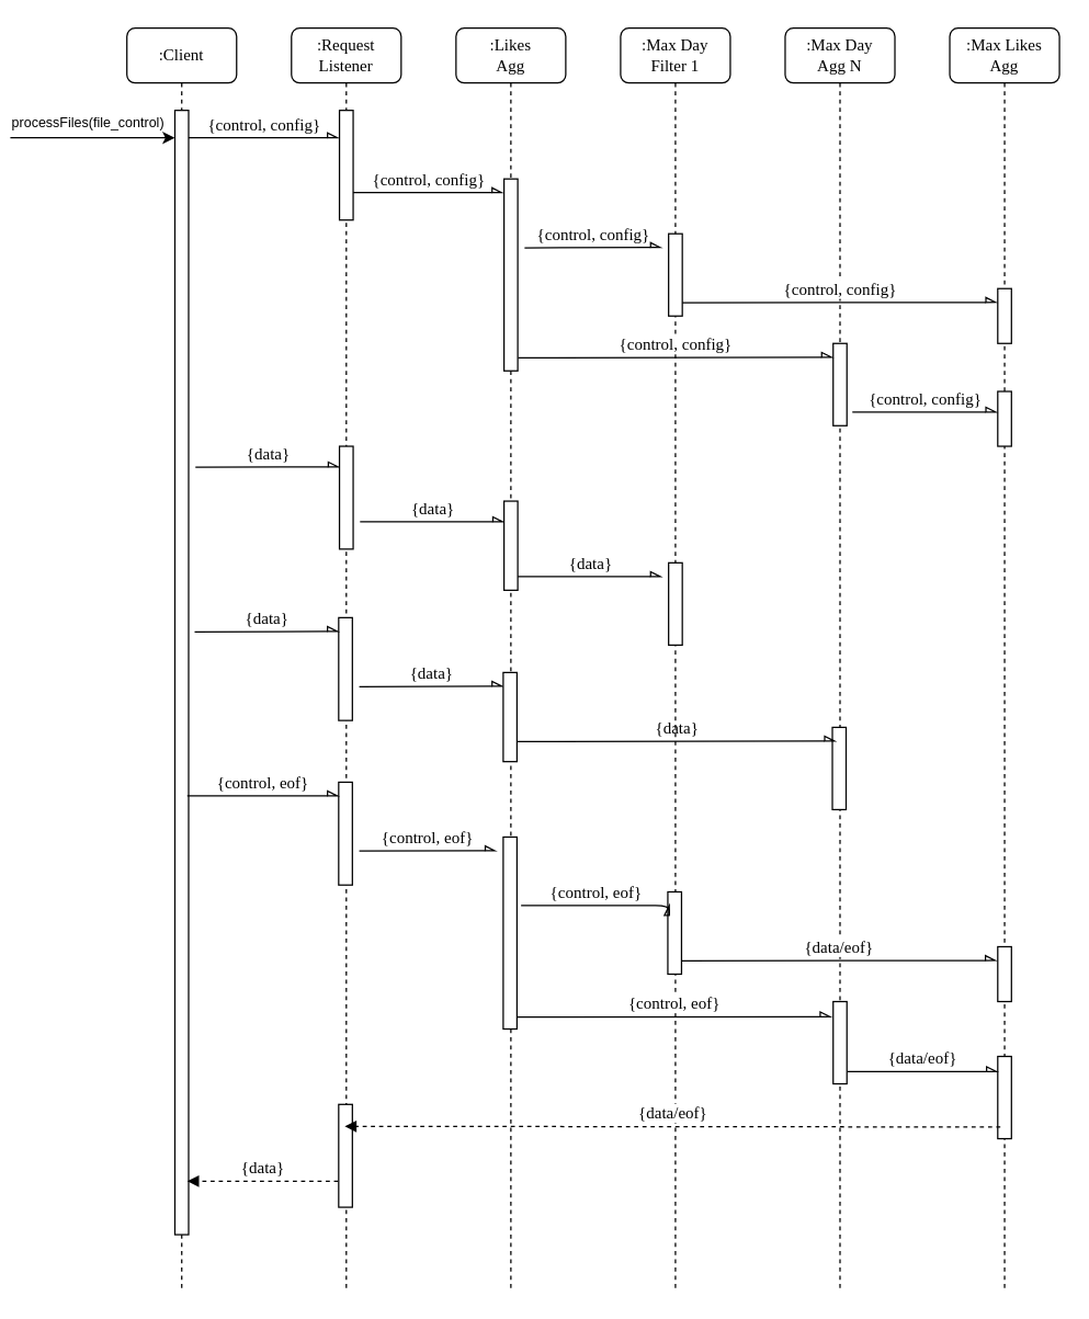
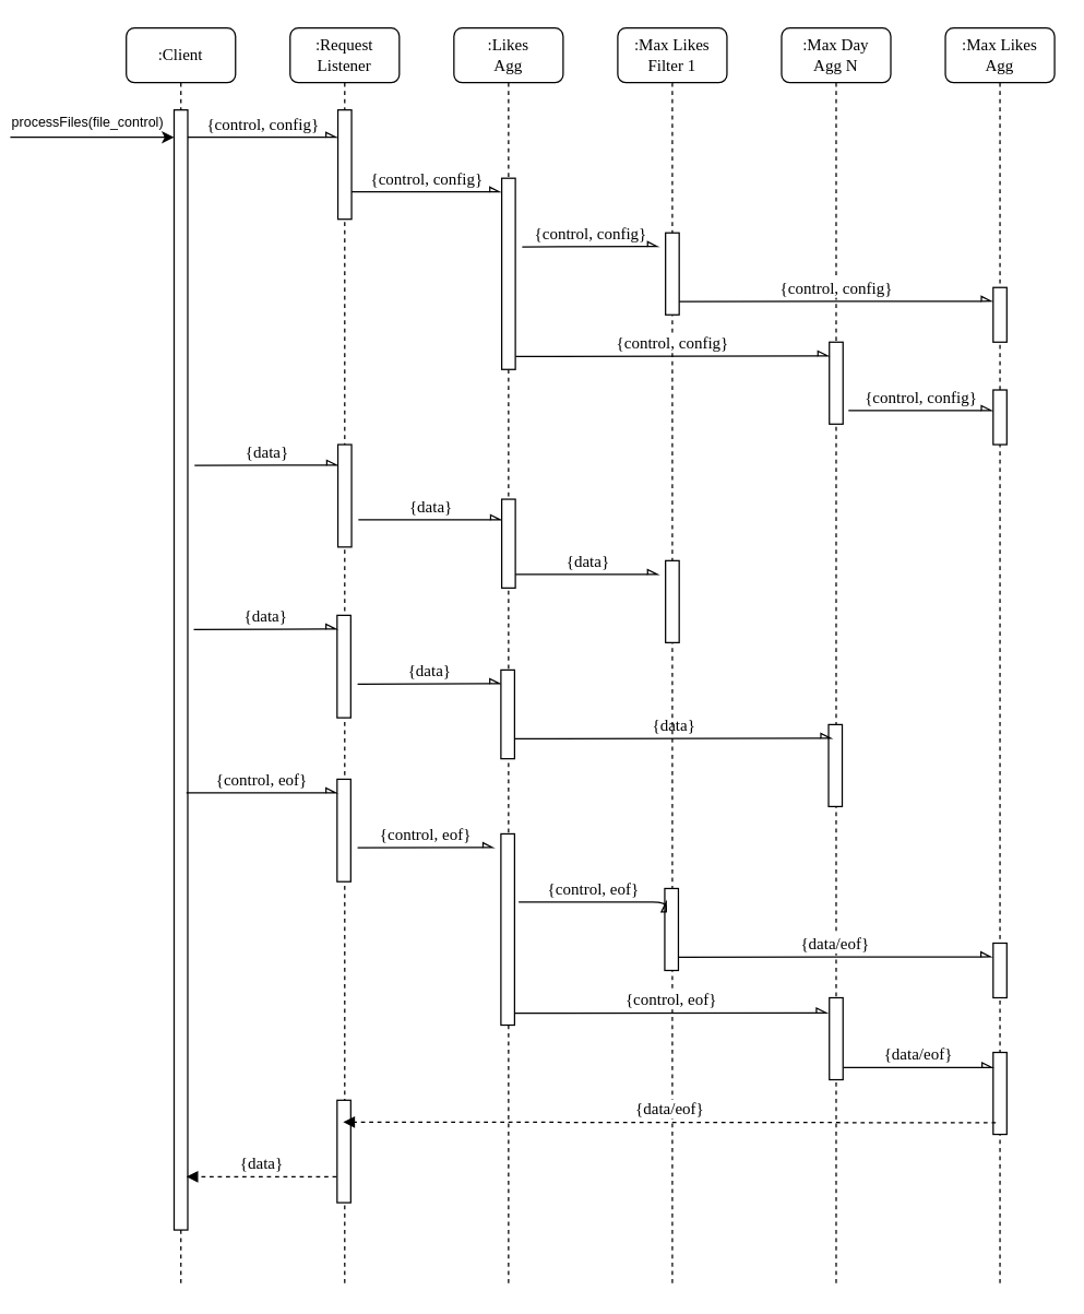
  <mxCell id="0" />
  <mxCell id="1" parent="0" />
  <mxCell id="2" value="&lt;div&gt;:Max Likes&lt;/div&gt;&lt;div&gt;Agg&lt;br&gt;&lt;/div&gt;" style="shape=umlLifeline;perimeter=lifelinePerimeter;whiteSpace=wrap;html=1;container=1;collapsible=0;recursiveResize=0;outlineConnect=0;rounded=1;shadow=0;comic=0;labelBackgroundColor=none;strokeWidth=1;fontFamily=Verdana;fontSize=12;align=center;" parent="1" vertex="1"><mxGeometry x="678" y="20" width="80" height="920" as="geometry" /></mxCell>
  <mxCell id="3" value="" style="html=1;points=[];perimeter=orthogonalPerimeter;rounded=0;shadow=0;comic=0;labelBackgroundColor=none;strokeWidth=1;fontFamily=Verdana;fontSize=12;align=center;" parent="2" vertex="1"><mxGeometry x="35" y="190" width="10" height="40" as="geometry" /></mxCell>
  <mxCell id="4" value="" style="html=1;points=[];perimeter=orthogonalPerimeter;rounded=0;shadow=0;comic=0;labelBackgroundColor=none;strokeWidth=1;fontFamily=Verdana;fontSize=12;align=center;" vertex="1" parent="2"><mxGeometry x="35" y="265" width="10" height="40" as="geometry" /></mxCell>
  <mxCell id="5" value="" style="html=1;points=[];perimeter=orthogonalPerimeter;rounded=0;shadow=0;comic=0;labelBackgroundColor=none;strokeWidth=1;fontFamily=Verdana;fontSize=12;align=center;" vertex="1" parent="2"><mxGeometry x="35" y="670" width="10" height="40" as="geometry" /></mxCell>
  <mxCell id="6" value="" style="html=1;points=[];perimeter=orthogonalPerimeter;rounded=0;shadow=0;comic=0;labelBackgroundColor=none;strokeWidth=1;fontFamily=Verdana;fontSize=12;align=center;" vertex="1" parent="2"><mxGeometry x="35" y="750" width="10" height="60" as="geometry" /></mxCell>
  <mxCell id="7" value="&lt;div&gt;:Likes&lt;/div&gt;&lt;div&gt;Agg&lt;br&gt;&lt;/div&gt;" style="shape=umlLifeline;perimeter=lifelinePerimeter;whiteSpace=wrap;html=1;container=1;collapsible=0;recursiveResize=0;outlineConnect=0;rounded=1;shadow=0;comic=0;labelBackgroundColor=none;strokeWidth=1;fontFamily=Verdana;fontSize=12;align=center;" parent="1" vertex="1"><mxGeometry x="318" y="20" width="80" height="920" as="geometry" /></mxCell>
  <mxCell id="8" value="" style="html=1;points=[];perimeter=orthogonalPerimeter;rounded=0;shadow=0;comic=0;labelBackgroundColor=none;strokeWidth=1;fontFamily=Verdana;fontSize=12;align=center;" parent="7" vertex="1"><mxGeometry x="35" y="110" width="10" height="140" as="geometry" /></mxCell>
  <mxCell id="9" value="{control, config}" style="html=1;verticalAlign=bottom;endArrow=async;labelBackgroundColor=none;fontFamily=Verdana;fontSize=12;edgeStyle=elbowEdgeStyle;elbow=vertical;entryX=-0.059;entryY=0.055;entryDx=0;entryDy=0;entryPerimeter=0;endFill=0;" parent="7" edge="1"><mxGeometry relative="1" as="geometry"><mxPoint x="-75" y="120" as="sourcePoint" /><mxPoint x="34.41" y="120.15" as="targetPoint" /><Array as="points"><mxPoint x="-40" y="120" /></Array></mxGeometry></mxCell>
  <mxCell id="10" value="&lt;div&gt;{data}&lt;/div&gt;" style="html=1;verticalAlign=bottom;endArrow=async;entryX=0;entryY=0;labelBackgroundColor=none;fontFamily=Verdana;fontSize=12;edgeStyle=elbowEdgeStyle;elbow=vertical;endFill=0;" parent="7" edge="1"><mxGeometry relative="1" as="geometry"><mxPoint x="-70" y="360.09" as="sourcePoint" /><mxPoint x="35" y="360.09" as="targetPoint" /></mxGeometry></mxCell>
  <mxCell id="11" value="" style="html=1;points=[];perimeter=orthogonalPerimeter;rounded=0;shadow=0;comic=0;labelBackgroundColor=none;strokeWidth=1;fontFamily=Verdana;fontSize=12;align=center;" vertex="1" parent="7"><mxGeometry x="35" y="345" width="10" height="65" as="geometry" /></mxCell>
- <mxCell id="12" value="&lt;div&gt;:Max Day&lt;/div&gt;&lt;div&gt;Filter 1&lt;br&gt;&lt;/div&gt;" style="shape=umlLifeline;perimeter=lifelinePerimeter;whiteSpace=wrap;html=1;container=1;collapsible=0;recursiveResize=0;outlineConnect=0;rounded=1;shadow=0;comic=0;labelBackgroundColor=none;strokeWidth=1;fontFamily=Verdana;fontSize=12;align=center;fontStyle=0" parent="1" vertex="1"><mxGeometry x="438" y="20" width="80" height="920" as="geometry" /></mxCell>
+ <mxCell id="12" value="&lt;div&gt;:Max Likes&lt;/div&gt;&lt;div&gt;Filter 1&lt;br&gt;&lt;/div&gt;" style="shape=umlLifeline;perimeter=lifelinePerimeter;whiteSpace=wrap;html=1;container=1;collapsible=0;recursiveResize=0;outlineConnect=0;rounded=1;shadow=0;comic=0;labelBackgroundColor=none;strokeWidth=1;fontFamily=Verdana;fontSize=12;align=center;fontStyle=0" parent="1" vertex="1"><mxGeometry x="438" y="20" width="80" height="920" as="geometry" /></mxCell>
  <mxCell id="13" value="" style="html=1;points=[];perimeter=orthogonalPerimeter;rounded=0;shadow=0;comic=0;labelBackgroundColor=none;strokeWidth=1;fontFamily=Verdana;fontSize=12;align=center;" parent="12" vertex="1"><mxGeometry x="35" y="150" width="10" height="60" as="geometry" /></mxCell>
  <mxCell id="14" value="&lt;div&gt;{data}&lt;/div&gt;" style="html=1;verticalAlign=bottom;endArrow=async;labelBackgroundColor=none;fontFamily=Verdana;fontSize=12;edgeStyle=elbowEdgeStyle;elbow=vertical;endFill=0;" parent="12" edge="1"><mxGeometry relative="1" as="geometry"><mxPoint x="-75" y="400.09" as="sourcePoint" /><mxPoint x="30" y="400" as="targetPoint" /></mxGeometry></mxCell>
  <mxCell id="15" value="" style="html=1;points=[];perimeter=orthogonalPerimeter;rounded=0;shadow=0;comic=0;labelBackgroundColor=none;strokeWidth=1;fontFamily=Verdana;fontSize=12;align=center;" vertex="1" parent="12"><mxGeometry x="35" y="390" width="10" height="60" as="geometry" /></mxCell>
  <mxCell id="16" value="&lt;div&gt;:Max Day&lt;/div&gt;&lt;div&gt;Agg N&lt;/div&gt;" style="shape=umlLifeline;perimeter=lifelinePerimeter;whiteSpace=wrap;html=1;container=1;collapsible=0;recursiveResize=0;outlineConnect=0;rounded=1;shadow=0;comic=0;labelBackgroundColor=none;strokeWidth=1;fontFamily=Verdana;fontSize=12;align=center;fontStyle=0" parent="1" vertex="1"><mxGeometry x="558" y="20" width="80" height="920" as="geometry" /></mxCell>
  <mxCell id="17" value="" style="html=1;points=[];perimeter=orthogonalPerimeter;rounded=0;shadow=0;comic=0;labelBackgroundColor=none;strokeWidth=1;fontFamily=Verdana;fontSize=12;align=center;flipH=0;" parent="16" vertex="1"><mxGeometry x="35" y="230" width="10" height="60" as="geometry" /></mxCell>
  <mxCell id="18" value="{control, config}" style="html=1;verticalAlign=bottom;endArrow=async;labelBackgroundColor=default;fontFamily=Verdana;fontSize=12;edgeStyle=elbowEdgeStyle;elbow=vertical;endFill=0;" parent="16" edge="1"><mxGeometry relative="1" as="geometry"><mxPoint x="-75" y="200.38" as="sourcePoint" /><mxPoint x="154.5" y="199.997" as="targetPoint" /></mxGeometry></mxCell>
  <mxCell id="19" value="{control, config}" style="html=1;verticalAlign=bottom;endArrow=async;labelBackgroundColor=none;fontFamily=Verdana;fontSize=12;edgeStyle=elbowEdgeStyle;elbow=vertical;endFill=0;" parent="16" edge="1"><mxGeometry relative="1" as="geometry"><mxPoint x="49" y="280" as="sourcePoint" /><mxPoint x="154.5" y="280.276" as="targetPoint" /></mxGeometry></mxCell>
  <mxCell id="20" value="" style="html=1;points=[];perimeter=orthogonalPerimeter;rounded=0;shadow=0;comic=0;labelBackgroundColor=none;strokeWidth=1;fontFamily=Verdana;fontSize=12;align=center;flipH=0;" vertex="1" parent="16"><mxGeometry x="35.0" y="710" width="10" height="60" as="geometry" /></mxCell>
  <mxCell id="21" value=":Client" style="shape=umlLifeline;perimeter=lifelinePerimeter;whiteSpace=wrap;html=1;container=1;collapsible=0;recursiveResize=0;outlineConnect=0;rounded=1;shadow=0;comic=0;labelBackgroundColor=none;strokeWidth=1;fontFamily=Verdana;fontSize=12;align=center;" parent="1" vertex="1"><mxGeometry y="20" width="80" height="920" as="geometry" x="78" /></mxCell>
  <mxCell id="22" value="" style="html=1;points=[];perimeter=orthogonalPerimeter;rounded=0;shadow=0;comic=0;labelBackgroundColor=none;strokeWidth=1;fontFamily=Verdana;fontSize=12;align=center;" parent="21" vertex="1"><mxGeometry x="35" y="60" width="10" height="820" as="geometry" /></mxCell>
  <mxCell id="23" value="" style="endArrow=classic;html=1;rounded=0;" edge="1" parent="21"><mxGeometry width="50" height="50" relative="1" as="geometry"><mxPoint x="-85" y="80" as="sourcePoint" /><mxPoint x="35" y="80" as="targetPoint" /></mxGeometry></mxCell>
  <mxCell id="24" value="&lt;div&gt;:Request&lt;/div&gt;&lt;div&gt;Listener&lt;br&gt;&lt;/div&gt;" style="shape=umlLifeline;perimeter=lifelinePerimeter;whiteSpace=wrap;html=1;container=1;collapsible=0;recursiveResize=0;outlineConnect=0;rounded=1;shadow=0;comic=0;labelBackgroundColor=none;strokeWidth=1;fontFamily=Verdana;fontSize=12;align=center;" parent="1" vertex="1"><mxGeometry x="198" y="20" width="80" height="920" as="geometry" /></mxCell>
  <mxCell id="25" value="" style="html=1;points=[];perimeter=orthogonalPerimeter;rounded=0;shadow=0;comic=0;labelBackgroundColor=none;strokeWidth=1;fontFamily=Verdana;fontSize=12;align=center;" parent="24" vertex="1"><mxGeometry x="35" y="60" width="10" height="80" as="geometry" /></mxCell>
  <mxCell id="26" value="&lt;div&gt;{data}&lt;/div&gt;" style="html=1;verticalAlign=bottom;endArrow=async;entryX=0;entryY=0;labelBackgroundColor=none;fontFamily=Verdana;fontSize=12;edgeStyle=elbowEdgeStyle;elbow=vertical;endFill=0;" parent="24" edge="1"><mxGeometry relative="1" as="geometry"><mxPoint x="-70.0" y="320.34" as="sourcePoint" /><mxPoint x="35.0" y="320.34" as="targetPoint" /></mxGeometry></mxCell>
  <mxCell id="27" value="{data}" style="html=1;verticalAlign=bottom;endArrow=block;labelBackgroundColor=none;fontFamily=Verdana;fontSize=12;edgeStyle=elbowEdgeStyle;elbow=vertical;dashed=1;" parent="24" edge="1"><mxGeometry relative="1" as="geometry"><mxPoint x="34" y="841.11" as="sourcePoint" /><mxPoint x="-76.004" y="841.211" as="targetPoint" /></mxGeometry></mxCell>
  <mxCell id="28" value="" style="html=1;points=[];perimeter=orthogonalPerimeter;rounded=0;shadow=0;comic=0;labelBackgroundColor=none;strokeWidth=1;fontFamily=Verdana;fontSize=12;align=center;" vertex="1" parent="24"><mxGeometry x="35" y="305" width="10" height="75" as="geometry" /></mxCell>
  <mxCell id="29" value="{control, config}" style="html=1;verticalAlign=bottom;endArrow=async;labelBackgroundColor=none;fontFamily=Verdana;fontSize=12;edgeStyle=elbowEdgeStyle;elbow=vertical;entryX=-0.059;entryY=0.055;entryDx=0;entryDy=0;entryPerimeter=0;endFill=0;" parent="1" edge="1"><mxGeometry relative="1" as="geometry"><mxPoint x="123" y="100" as="sourcePoint" /><mxPoint x="232.41" y="100.15" as="targetPoint" /><Array as="points"><mxPoint x="158" y="100" /></Array></mxGeometry></mxCell>
  <mxCell id="30" value="{control, config}" style="html=1;verticalAlign=bottom;endArrow=async;labelBackgroundColor=default;fontFamily=Verdana;fontSize=12;edgeStyle=elbowEdgeStyle;elbow=vertical;endFill=0;" parent="1" edge="1"><mxGeometry relative="1" as="geometry"><mxPoint x="363.25" y="260.59" as="sourcePoint" /><mxPoint x="592.75" y="260.207" as="targetPoint" /></mxGeometry></mxCell>
  <mxCell id="31" value="{control, config}" style="html=1;verticalAlign=bottom;endArrow=async;labelBackgroundColor=none;fontFamily=Verdana;fontSize=12;edgeStyle=elbowEdgeStyle;elbow=vertical;endFill=0;" parent="1" edge="1"><mxGeometry relative="1" as="geometry"><mxPoint x="368" y="180.27" as="sourcePoint" /><mxPoint x="468" y="180.27" as="targetPoint" /></mxGeometry></mxCell>
  <mxCell id="32" value="processFiles(file_control)" style="text;html=1;strokeColor=none;fillColor=none;align=center;verticalAlign=middle;whiteSpace=wrap;rounded=0;fontSize=10;" vertex="1" parent="1"><mxGeometry x="20" y="74" width="60" height="30" as="geometry" /></mxCell>
  <mxCell id="33" value="{data}" style="html=1;verticalAlign=bottom;endArrow=async;entryX=0;entryY=0;labelBackgroundColor=none;fontFamily=Verdana;fontSize=12;edgeStyle=elbowEdgeStyle;elbow=vertical;endFill=0;" parent="1" edge="1"><mxGeometry relative="1" as="geometry"><mxPoint x="247.42" y="500.34" as="sourcePoint" /><mxPoint x="352.42" y="500.34" as="targetPoint" /></mxGeometry></mxCell>
  <mxCell id="34" value="" style="html=1;points=[];perimeter=orthogonalPerimeter;rounded=0;shadow=0;comic=0;labelBackgroundColor=none;strokeWidth=1;fontFamily=Verdana;fontSize=12;align=center;" vertex="1" parent="1"><mxGeometry x="352.42" y="490" width="10" height="65" as="geometry" /></mxCell>
  <mxCell id="35" value="" style="html=1;points=[];perimeter=orthogonalPerimeter;rounded=0;shadow=0;comic=0;labelBackgroundColor=none;strokeWidth=1;fontFamily=Verdana;fontSize=12;align=center;" vertex="1" parent="1"><mxGeometry x="352.42" y="610" width="10" height="140" as="geometry" /></mxCell>
  <mxCell id="36" value="" style="html=1;points=[];perimeter=orthogonalPerimeter;rounded=0;shadow=0;comic=0;labelBackgroundColor=none;strokeWidth=1;fontFamily=Verdana;fontSize=12;align=center;" vertex="1" parent="1"><mxGeometry x="472.42" y="650" width="10" height="60" as="geometry" /></mxCell>
  <mxCell id="37" value="" style="html=1;points=[];perimeter=orthogonalPerimeter;rounded=0;shadow=0;comic=0;labelBackgroundColor=none;strokeWidth=1;fontFamily=Verdana;fontSize=12;align=center;flipH=0;" vertex="1" parent="1"><mxGeometry x="592.42" y="530" width="10" height="60" as="geometry" /></mxCell>
  <mxCell id="38" value="" style="html=1;points=[];perimeter=orthogonalPerimeter;rounded=0;shadow=0;comic=0;labelBackgroundColor=none;strokeWidth=1;fontFamily=Verdana;fontSize=12;align=center;" vertex="1" parent="1"><mxGeometry x="232.42" y="450" width="10" height="75" as="geometry" /></mxCell>
  <mxCell id="39" value="" style="html=1;points=[];perimeter=orthogonalPerimeter;rounded=0;shadow=0;comic=0;labelBackgroundColor=none;strokeWidth=1;fontFamily=Verdana;fontSize=12;align=center;" vertex="1" parent="1"><mxGeometry x="232.42" y="570" width="10" height="75" as="geometry" /></mxCell>
  <mxCell id="40" value="" style="html=1;points=[];perimeter=orthogonalPerimeter;rounded=0;shadow=0;comic=0;labelBackgroundColor=none;strokeWidth=1;fontFamily=Verdana;fontSize=12;align=center;" vertex="1" parent="1"><mxGeometry x="232.42" y="805" width="10" height="75" as="geometry" /></mxCell>
  <mxCell id="41" value="{data}" style="html=1;verticalAlign=bottom;endArrow=async;labelBackgroundColor=none;fontFamily=Verdana;fontSize=12;edgeStyle=elbowEdgeStyle;elbow=vertical;endFill=0;" parent="1" edge="1"><mxGeometry relative="1" as="geometry"><mxPoint x="362.92" y="540.34" as="sourcePoint" /><mxPoint x="594.92" y="540.057" as="targetPoint" /></mxGeometry></mxCell>
  <mxCell id="42" value="{control, eof}" style="html=1;verticalAlign=bottom;endArrow=async;labelBackgroundColor=none;fontFamily=Verdana;fontSize=12;edgeStyle=elbowEdgeStyle;elbow=vertical;endFill=0;" parent="1" edge="1"><mxGeometry relative="1" as="geometry"><mxPoint x="247.42" y="620.11" as="sourcePoint" /><mxPoint x="347.42" y="620.11" as="targetPoint" /></mxGeometry></mxCell>
  <mxCell id="43" value="{control, eof}" style="html=1;verticalAlign=bottom;endArrow=async;labelBackgroundColor=none;fontFamily=Verdana;fontSize=12;edgeStyle=elbowEdgeStyle;elbow=vertical;endFill=0;entryX=0.104;entryY=0.15;entryDx=0;entryDy=0;entryPerimeter=0;" parent="1" edge="1" target="36"><mxGeometry relative="1" as="geometry"><mxPoint x="365.42" y="660" as="sourcePoint" /><mxPoint x="465.42" y="660" as="targetPoint" /></mxGeometry></mxCell>
  <mxCell id="44" value="{control, eof}" style="html=1;verticalAlign=bottom;endArrow=async;labelBackgroundColor=default;fontFamily=Verdana;fontSize=12;edgeStyle=elbowEdgeStyle;elbow=vertical;endFill=0;" parent="1" edge="1"><mxGeometry relative="1" as="geometry"><mxPoint x="362.17" y="741.38" as="sourcePoint" /><mxPoint x="591.67" y="740.997" as="targetPoint" /></mxGeometry></mxCell>
  <mxCell id="45" value="{data/eof}" style="html=1;verticalAlign=bottom;endArrow=async;labelBackgroundColor=default;fontFamily=Verdana;fontSize=12;edgeStyle=elbowEdgeStyle;elbow=vertical;endFill=0;" parent="1" edge="1"><mxGeometry relative="1" as="geometry"><mxPoint x="482.67" y="700.38" as="sourcePoint" /><mxPoint x="712.17" y="699.997" as="targetPoint" /></mxGeometry></mxCell>
  <mxCell id="46" value="{data/eof}" style="html=1;verticalAlign=bottom;endArrow=async;labelBackgroundColor=none;fontFamily=Verdana;fontSize=12;edgeStyle=elbowEdgeStyle;elbow=vertical;endFill=0;" parent="1" edge="1" target="6"><mxGeometry relative="1" as="geometry"><mxPoint x="603.42" y="781" as="sourcePoint" /><mxPoint x="703.42" y="781" as="targetPoint" /></mxGeometry></mxCell>
  <mxCell id="47" value="{data/eof}" style="html=1;verticalAlign=bottom;endArrow=block;labelBackgroundColor=default;fontFamily=Verdana;fontSize=12;edgeStyle=elbowEdgeStyle;elbow=vertical;dashed=1;" parent="1" edge="1"><mxGeometry relative="1" as="geometry"><mxPoint x="714.92" y="821.47" as="sourcePoint" /><mxPoint x="236.867" y="821" as="targetPoint" /><Array as="points"><mxPoint x="546.92" y="821" /></Array></mxGeometry></mxCell>
  <mxCell id="48" value="{control, eof}" style="html=1;verticalAlign=bottom;endArrow=async;labelBackgroundColor=none;fontFamily=Verdana;fontSize=12;edgeStyle=elbowEdgeStyle;elbow=vertical;entryX=0.042;entryY=0.044;entryDx=0;entryDy=0;entryPerimeter=0;endFill=0;" parent="1" edge="1"><mxGeometry relative="1" as="geometry"><mxPoint x="122" y="580" as="sourcePoint" /><mxPoint x="232.42" y="580.24" as="targetPoint" /><Array as="points"><mxPoint x="207" y="580" /></Array></mxGeometry></mxCell>
  <mxCell id="49" value="{data}" style="html=1;verticalAlign=bottom;endArrow=async;entryX=0;entryY=0;labelBackgroundColor=none;fontFamily=Verdana;fontSize=12;edgeStyle=elbowEdgeStyle;elbow=vertical;endFill=0;" parent="1" edge="1"><mxGeometry relative="1" as="geometry"><mxPoint x="127.42" y="460.34" as="sourcePoint" /><mxPoint x="232.42" y="460.34" as="targetPoint" /></mxGeometry></mxCell>
